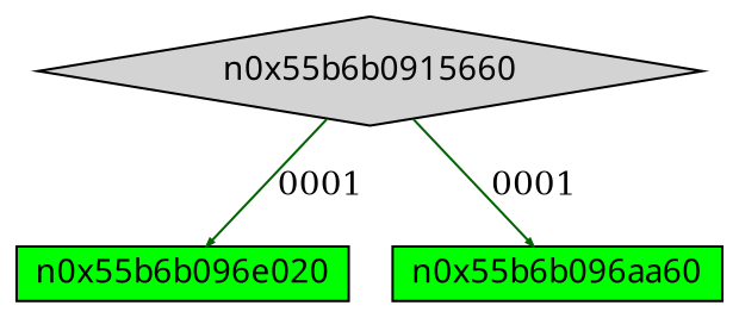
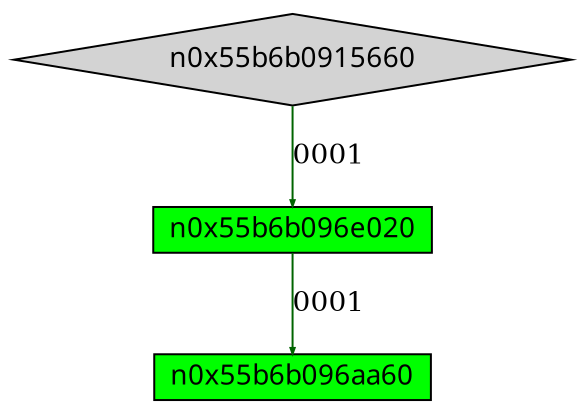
  digraph {
    node [fontname=Terminus shape=box style=filled fillcolor=green]
    edge [arrowsize=.3 color=darkgreen]
    n0x55b6b0915660 [height=.1 shape=diamond width=.1 fillcolor=""]
    n0x55b6b096e020 [height=.1 width=.1]
    n0x55b6b096aa60 [height=.1 width=.1]
    n0x55b6b0915660 -> n0x55b6b096e020 [label=0001]
-   n0x55b6b0915660 -> n0x55b6b096aa60 [label=0001]
+   n0x55b6b096e020 -> n0x55b6b096aa60 [label=0001]
  }
